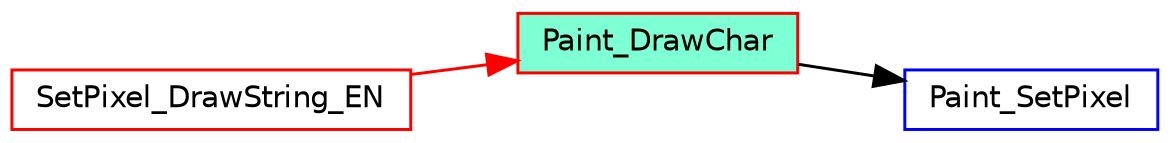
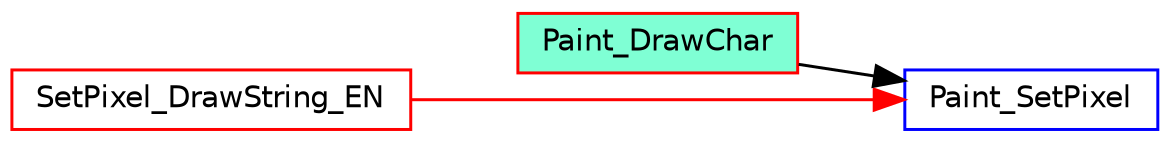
  digraph {
    rankdir=LR
    node [color=red fillcolor=white fontname=Helvetica fontsize=10 shape=record style=filled]
    edge [arrowhead=normal fontname=Helvetica fontsize=10 labelfontname=Helvetica labelfontsize=10 style=solid]
    n1 [fontcolor=black height=0.2 label=SetPixel_DrawString_EN width=0.4]
    n2 [fillcolor=aquamarine height=0.2 label=Paint_DrawChar width=0.4]
    n3 [color=blue height=0.2 label=Paint_SetPixel width=0.4]
-   n1 -> n2 [color=red]
+   n1 -> n3 [color=red]
    n2 -> n3 [color=black]
  }
